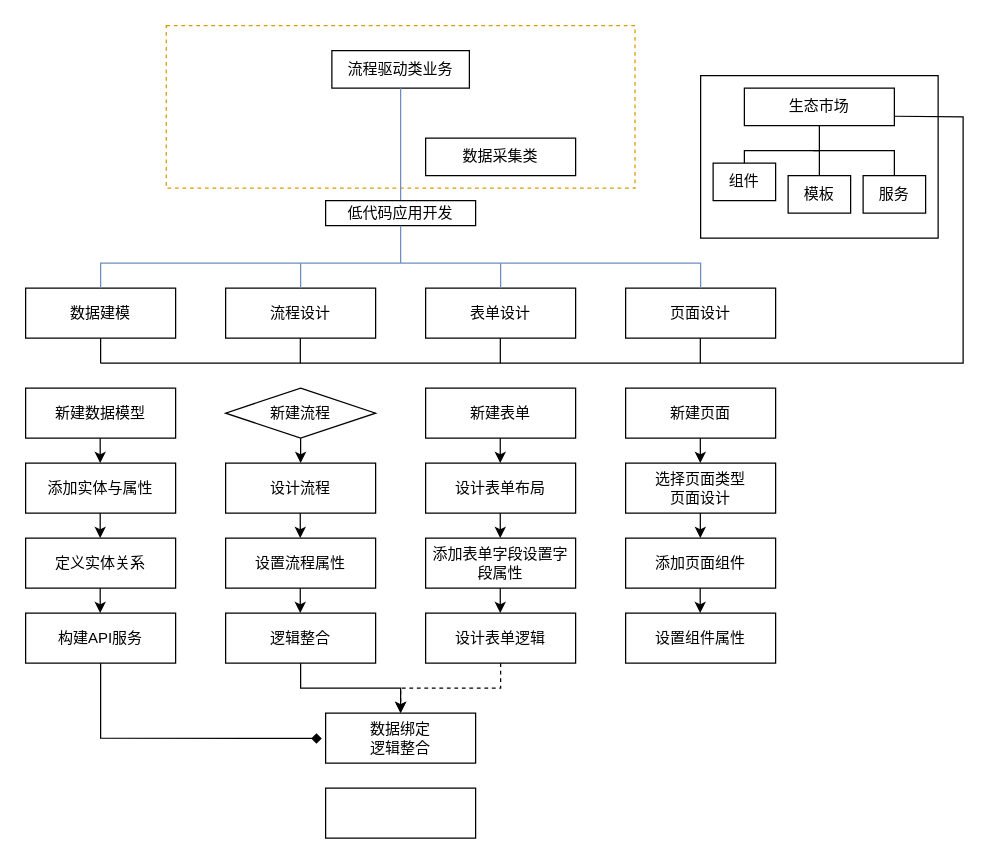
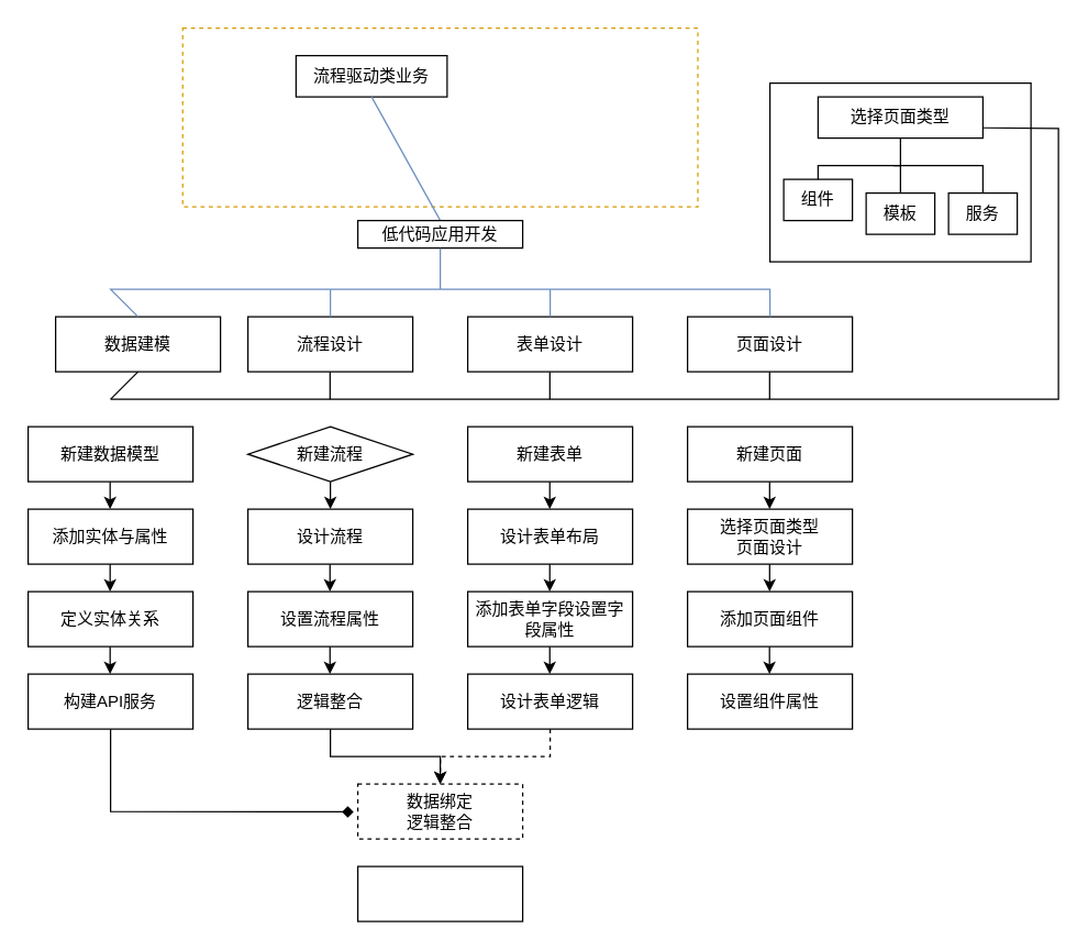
  <mxCell id="0" />
  <mxCell id="1" parent="0" />
  <mxCell id="2" value="" style="rounded=0;whiteSpace=wrap;html=1;fillColor=none;strokeColor=#d79b00;dashed=1;" vertex="1" parent="1"><mxGeometry x="132.5" y="20" width="375" height="130" as="geometry" /></mxCell>
- <mxCell id="3" value="流程驱动类业务" style="rounded=0;whiteSpace=wrap;html=1;" vertex="1" parent="1"><mxGeometry x="265" y="40" width="110" height="30" as="geometry" /></mxCell>
- <mxCell id="4" value="数据采集类" style="rounded=0;whiteSpace=wrap;html=1;" vertex="1" parent="1"><mxGeometry x="340" y="110" width="120" height="30" as="geometry" /></mxCell>
+ <mxCell id="3" value="流程驱动类业务" style="rounded=0;whiteSpace=wrap;html=1;" vertex="1" parent="1"><mxGeometry x="215" y="40" width="110" height="30" as="geometry" /></mxCell>
  <mxCell id="5" value="流程设计" style="rounded=0;whiteSpace=wrap;html=1;" vertex="1" parent="1"><mxGeometry x="180" y="230" width="120" height="40" as="geometry" /></mxCell>
  <mxCell id="6" value="表单设计" style="rounded=0;whiteSpace=wrap;html=1;" vertex="1" parent="1"><mxGeometry x="340" y="230" width="120" height="40" as="geometry" /></mxCell>
  <mxCell id="7" value="页面设计" style="rounded=0;whiteSpace=wrap;html=1;" vertex="1" parent="1"><mxGeometry x="500" y="230" width="120" height="40" as="geometry" /></mxCell>
- <mxCell id="8" value="数据建模" style="rounded=0;whiteSpace=wrap;html=1;" vertex="1" parent="1"><mxGeometry x="20" y="230" width="120" height="40" as="geometry" /></mxCell>
+ <mxCell id="8" value="数据建模" style="rounded=0;whiteSpace=wrap;html=1;" vertex="1" parent="1"><mxGeometry x="40" y="230" width="120" height="40" as="geometry" /></mxCell>
  <mxCell id="9" value="" style="endArrow=none;html=1;rounded=0;entryX=0.5;entryY=1;entryDx=0;entryDy=0;fillColor=#dae8fc;strokeColor=#6c8ebf;exitX=0.5;exitY=0;exitDx=0;exitDy=0;" edge="1" parent="1" source="47" target="3"><mxGeometry width="50" height="50" relative="1" as="geometry"><mxPoint x="320" y="140" as="sourcePoint" /><mxPoint x="500" y="100" as="targetPoint" /></mxGeometry></mxCell>
  <mxCell id="10" value="" style="endArrow=none;html=1;rounded=0;exitX=0.5;exitY=0;exitDx=0;exitDy=0;fillColor=#dae8fc;strokeColor=#6c8ebf;" edge="1" parent="1" source="8"><mxGeometry width="50" height="50" relative="1" as="geometry"><mxPoint x="450" y="250" as="sourcePoint" /><mxPoint x="320" y="210" as="targetPoint" /><Array as="points"><mxPoint x="80" y="210" /></Array></mxGeometry></mxCell>
  <mxCell id="11" value="" style="endArrow=none;html=1;rounded=0;exitX=0.5;exitY=0;exitDx=0;exitDy=0;fillColor=#dae8fc;strokeColor=#6c8ebf;" edge="1" parent="1" source="7"><mxGeometry width="50" height="50" relative="1" as="geometry"><mxPoint x="450" y="250" as="sourcePoint" /><mxPoint x="320" y="210" as="targetPoint" /><Array as="points"><mxPoint x="560" y="210" /></Array></mxGeometry></mxCell>
  <mxCell id="12" value="" style="endArrow=none;html=1;rounded=0;entryX=0.5;entryY=0;entryDx=0;entryDy=0;fillColor=#dae8fc;strokeColor=#6c8ebf;" edge="1" parent="1" target="5"><mxGeometry width="50" height="50" relative="1" as="geometry"><mxPoint x="240" y="210" as="sourcePoint" /><mxPoint x="500" y="200" as="targetPoint" /></mxGeometry></mxCell>
  <mxCell id="13" value="" style="endArrow=none;html=1;rounded=0;fillColor=#dae8fc;strokeColor=#6c8ebf;" edge="1" parent="1" target="6"><mxGeometry width="50" height="50" relative="1" as="geometry"><mxPoint x="400" y="210" as="sourcePoint" /><mxPoint x="399.5" y="160" as="targetPoint" /></mxGeometry></mxCell>
  <mxCell id="14" value="新建流程" style="rhombus;whiteSpace=wrap;html=1;" vertex="1" parent="1"><mxGeometry x="180" y="310" width="120" height="40" as="geometry" /></mxCell>
  <mxCell id="15" value="设计流程" style="rounded=0;whiteSpace=wrap;html=1;" vertex="1" parent="1"><mxGeometry x="180" y="370" width="120" height="40" as="geometry" /></mxCell>
  <mxCell id="16" value="新建表单" style="rounded=0;whiteSpace=wrap;html=1;" vertex="1" parent="1"><mxGeometry x="340" y="310" width="120" height="40" as="geometry" /></mxCell>
  <mxCell id="17" value="设计表单布局" style="rounded=0;whiteSpace=wrap;html=1;" vertex="1" parent="1"><mxGeometry x="340" y="370" width="120" height="40" as="geometry" /></mxCell>
  <mxCell id="18" value="新建页面" style="rounded=0;whiteSpace=wrap;html=1;" vertex="1" parent="1"><mxGeometry x="500" y="310" width="120" height="40" as="geometry" /></mxCell>
  <mxCell id="19" value="选择页面类型&lt;div&gt;页面设计&lt;/div&gt;" style="rounded=0;whiteSpace=wrap;html=1;" vertex="1" parent="1"><mxGeometry x="500" y="370" width="120" height="40" as="geometry" /></mxCell>
  <mxCell id="20" value="新建数据模型" style="rounded=0;whiteSpace=wrap;html=1;" vertex="1" parent="1"><mxGeometry x="20" y="310" width="120" height="40" as="geometry" /></mxCell>
  <mxCell id="21" value="添加实体与属性" style="rounded=0;whiteSpace=wrap;html=1;" vertex="1" parent="1"><mxGeometry x="20" y="370" width="120" height="40" as="geometry" /></mxCell>
  <mxCell id="22" value="设置流程属性" style="rounded=0;whiteSpace=wrap;html=1;" vertex="1" parent="1"><mxGeometry x="180" y="430" width="120" height="40" as="geometry" /></mxCell>
  <mxCell id="23" value="添加表单字段设置字段属性" style="rounded=0;whiteSpace=wrap;html=1;" vertex="1" parent="1"><mxGeometry x="340" y="430" width="120" height="40" as="geometry" /></mxCell>
  <mxCell id="24" value="添加页面组件" style="rounded=0;whiteSpace=wrap;html=1;" vertex="1" parent="1"><mxGeometry x="500" y="430" width="120" height="40" as="geometry" /></mxCell>
  <mxCell id="25" value="定义实体关系" style="rounded=0;whiteSpace=wrap;html=1;" vertex="1" parent="1"><mxGeometry x="20" y="430" width="120" height="40" as="geometry" /></mxCell>
  <mxCell id="26" value="逻辑整合" style="rounded=0;whiteSpace=wrap;html=1;" vertex="1" parent="1"><mxGeometry x="180" y="490" width="120" height="40" as="geometry" /></mxCell>
  <mxCell id="27" value="设计表单逻辑" style="rounded=0;whiteSpace=wrap;html=1;" vertex="1" parent="1"><mxGeometry x="340" y="490" width="120" height="40" as="geometry" /></mxCell>
  <mxCell id="28" value="设置组件属性" style="rounded=0;whiteSpace=wrap;html=1;" vertex="1" parent="1"><mxGeometry x="500" y="490" width="120" height="40" as="geometry" /></mxCell>
  <mxCell id="29" value="构建API服务" style="rounded=0;whiteSpace=wrap;html=1;" vertex="1" parent="1"><mxGeometry x="20" y="490" width="120" height="40" as="geometry" /></mxCell>
  <mxCell id="30" value="" style="endArrow=classic;html=1;rounded=0;exitX=0.5;exitY=1;exitDx=0;exitDy=0;entryX=0.5;entryY=0;entryDx=0;entryDy=0;" edge="1" parent="1" source="14" target="15"><mxGeometry width="50" height="50" relative="1" as="geometry"><mxPoint x="370" y="430" as="sourcePoint" /><mxPoint x="420" y="380" as="targetPoint" /></mxGeometry></mxCell>
  <mxCell id="31" value="" style="endArrow=classic;html=1;rounded=0;exitX=0.5;exitY=1;exitDx=0;exitDy=0;entryX=0.5;entryY=0;entryDx=0;entryDy=0;" edge="1" parent="1"><mxGeometry width="50" height="50" relative="1" as="geometry"><mxPoint x="239.71" y="410" as="sourcePoint" /><mxPoint x="239.71" y="430" as="targetPoint" /></mxGeometry></mxCell>
  <mxCell id="32" value="" style="endArrow=classic;html=1;rounded=0;exitX=0.5;exitY=1;exitDx=0;exitDy=0;entryX=0.5;entryY=0;entryDx=0;entryDy=0;" edge="1" parent="1"><mxGeometry width="50" height="50" relative="1" as="geometry"><mxPoint x="239.71" y="470" as="sourcePoint" /><mxPoint x="239.71" y="490" as="targetPoint" /></mxGeometry></mxCell>
  <mxCell id="33" value="" style="endArrow=classic;html=1;rounded=0;exitX=0.5;exitY=1;exitDx=0;exitDy=0;entryX=0.5;entryY=0;entryDx=0;entryDy=0;" edge="1" parent="1"><mxGeometry width="50" height="50" relative="1" as="geometry"><mxPoint x="399.71" y="350" as="sourcePoint" /><mxPoint x="399.71" y="370" as="targetPoint" /></mxGeometry></mxCell>
  <mxCell id="34" value="" style="endArrow=classic;html=1;rounded=0;exitX=0.5;exitY=1;exitDx=0;exitDy=0;entryX=0.5;entryY=0;entryDx=0;entryDy=0;" edge="1" parent="1"><mxGeometry width="50" height="50" relative="1" as="geometry"><mxPoint x="399.71" y="410" as="sourcePoint" /><mxPoint x="399.71" y="430" as="targetPoint" /></mxGeometry></mxCell>
  <mxCell id="35" value="" style="endArrow=classic;html=1;rounded=0;exitX=0.5;exitY=1;exitDx=0;exitDy=0;entryX=0.5;entryY=0;entryDx=0;entryDy=0;" edge="1" parent="1"><mxGeometry width="50" height="50" relative="1" as="geometry"><mxPoint x="399.71" y="470" as="sourcePoint" /><mxPoint x="399.71" y="490" as="targetPoint" /></mxGeometry></mxCell>
  <mxCell id="36" value="" style="endArrow=classic;html=1;rounded=0;exitX=0.5;exitY=1;exitDx=0;exitDy=0;entryX=0.5;entryY=0;entryDx=0;entryDy=0;" edge="1" parent="1"><mxGeometry width="50" height="50" relative="1" as="geometry"><mxPoint x="559.76" y="350" as="sourcePoint" /><mxPoint x="559.76" y="370" as="targetPoint" /></mxGeometry></mxCell>
  <mxCell id="37" value="" style="endArrow=classic;html=1;rounded=0;exitX=0.5;exitY=1;exitDx=0;exitDy=0;entryX=0.5;entryY=0;entryDx=0;entryDy=0;" edge="1" parent="1"><mxGeometry width="50" height="50" relative="1" as="geometry"><mxPoint x="559.76" y="410" as="sourcePoint" /><mxPoint x="559.76" y="430" as="targetPoint" /></mxGeometry></mxCell>
  <mxCell id="38" value="" style="endArrow=classic;html=1;rounded=0;exitX=0.5;exitY=1;exitDx=0;exitDy=0;entryX=0.5;entryY=0;entryDx=0;entryDy=0;" edge="1" parent="1"><mxGeometry width="50" height="50" relative="1" as="geometry"><mxPoint x="559.66" y="470" as="sourcePoint" /><mxPoint x="559.66" y="490" as="targetPoint" /></mxGeometry></mxCell>
  <mxCell id="39" value="" style="endArrow=classic;html=1;rounded=0;exitX=0.5;exitY=1;exitDx=0;exitDy=0;entryX=0.5;entryY=0;entryDx=0;entryDy=0;" edge="1" parent="1"><mxGeometry width="50" height="50" relative="1" as="geometry"><mxPoint x="79.66" y="350" as="sourcePoint" /><mxPoint x="79.66" y="370" as="targetPoint" /></mxGeometry></mxCell>
  <mxCell id="40" value="" style="endArrow=classic;html=1;rounded=0;exitX=0.5;exitY=1;exitDx=0;exitDy=0;entryX=0.5;entryY=0;entryDx=0;entryDy=0;" edge="1" parent="1"><mxGeometry width="50" height="50" relative="1" as="geometry"><mxPoint x="79.66" y="410" as="sourcePoint" /><mxPoint x="79.66" y="430" as="targetPoint" /></mxGeometry></mxCell>
  <mxCell id="41" value="" style="endArrow=classic;html=1;rounded=0;exitX=0.5;exitY=1;exitDx=0;exitDy=0;entryX=0.5;entryY=0;entryDx=0;entryDy=0;" edge="1" parent="1"><mxGeometry width="50" height="50" relative="1" as="geometry"><mxPoint x="79.66" y="470" as="sourcePoint" /><mxPoint x="79.66" y="490" as="targetPoint" /></mxGeometry></mxCell>
  <mxCell id="42" value="" style="rounded=0;whiteSpace=wrap;html=1;fillColor=none;" vertex="1" parent="1"><mxGeometry x="560" y="60" width="190" height="130" as="geometry" /></mxCell>
- <mxCell id="43" value="生态市场" style="rounded=0;whiteSpace=wrap;html=1;" vertex="1" parent="1"><mxGeometry x="595" y="70" width="120" height="30" as="geometry" /></mxCell>
+ <mxCell id="43" value="选择页面类型" style="rounded=0;whiteSpace=wrap;html=1;" vertex="1" parent="1"><mxGeometry x="595" y="70" width="120" height="30" as="geometry" /></mxCell>
  <mxCell id="44" value="组件" style="rounded=0;whiteSpace=wrap;html=1;" vertex="1" parent="1"><mxGeometry x="570" y="130" width="50" height="30" as="geometry" /></mxCell>
  <mxCell id="45" value="模板" style="rounded=0;whiteSpace=wrap;html=1;" vertex="1" parent="1"><mxGeometry x="630" y="140" width="50" height="30" as="geometry" /></mxCell>
  <mxCell id="46" value="服务" style="rounded=0;whiteSpace=wrap;html=1;" vertex="1" parent="1"><mxGeometry x="690" y="140" width="50" height="30" as="geometry" /></mxCell>
  <mxCell id="47" value="低代码应用开发" style="rounded=0;whiteSpace=wrap;html=1;" vertex="1" parent="1"><mxGeometry x="260" y="160" width="120" height="20" as="geometry" /></mxCell>
  <mxCell id="48" value="" style="endArrow=none;html=1;rounded=0;entryX=0.5;entryY=1;entryDx=0;entryDy=0;fillColor=#dae8fc;strokeColor=#6c8ebf;" edge="1" parent="1" target="47"><mxGeometry width="50" height="50" relative="1" as="geometry"><mxPoint x="320" y="210" as="sourcePoint" /><mxPoint x="330" y="40" as="targetPoint" /></mxGeometry></mxCell>
  <mxCell id="49" value="" style="endArrow=none;html=1;rounded=0;exitX=0.5;exitY=0;exitDx=0;exitDy=0;entryX=0.5;entryY=1;entryDx=0;entryDy=0;" edge="1" parent="1" source="44" target="43"><mxGeometry width="50" height="50" relative="1" as="geometry"><mxPoint x="630" y="220" as="sourcePoint" /><mxPoint x="680" y="170" as="targetPoint" /><Array as="points"><mxPoint x="595" y="120" /><mxPoint x="655" y="120" /></Array></mxGeometry></mxCell>
  <mxCell id="50" value="" style="endArrow=none;html=1;rounded=0;entryX=0.5;entryY=0;entryDx=0;entryDy=0;" edge="1" parent="1" target="45"><mxGeometry width="50" height="50" relative="1" as="geometry"><mxPoint x="655" y="120" as="sourcePoint" /><mxPoint x="680" y="190" as="targetPoint" /></mxGeometry></mxCell>
  <mxCell id="51" value="" style="endArrow=none;html=1;rounded=0;entryX=0.5;entryY=0;entryDx=0;entryDy=0;" edge="1" parent="1" target="46"><mxGeometry width="50" height="50" relative="1" as="geometry"><mxPoint x="650" y="120" as="sourcePoint" /><mxPoint x="690" y="170" as="targetPoint" /><Array as="points"><mxPoint x="715" y="120" /></Array></mxGeometry></mxCell>
  <mxCell id="52" value="" style="endArrow=none;html=1;rounded=0;entryX=1;entryY=0.75;entryDx=0;entryDy=0;" edge="1" parent="1" target="43"><mxGeometry width="50" height="50" relative="1" as="geometry"><mxPoint x="80" y="290" as="sourcePoint" /><mxPoint x="590" y="220" as="targetPoint" /><Array as="points"><mxPoint x="770" y="290" /><mxPoint x="770" y="170" /><mxPoint x="770" y="93" /></Array></mxGeometry></mxCell>
  <mxCell id="53" value="" style="endArrow=none;html=1;rounded=0;entryX=0.5;entryY=1;entryDx=0;entryDy=0;" edge="1" parent="1" target="8"><mxGeometry width="50" height="50" relative="1" as="geometry"><mxPoint x="80" y="290" as="sourcePoint" /><mxPoint x="350" y="240" as="targetPoint" /></mxGeometry></mxCell>
  <mxCell id="54" value="" style="endArrow=none;html=1;rounded=0;entryX=0.5;entryY=1;entryDx=0;entryDy=0;" edge="1" parent="1"><mxGeometry width="50" height="50" relative="1" as="geometry"><mxPoint x="239.76" y="290" as="sourcePoint" /><mxPoint x="239.76" y="270" as="targetPoint" /></mxGeometry></mxCell>
  <mxCell id="55" value="" style="endArrow=none;html=1;rounded=0;entryX=0.5;entryY=1;entryDx=0;entryDy=0;" edge="1" parent="1"><mxGeometry width="50" height="50" relative="1" as="geometry"><mxPoint x="399.76" y="290" as="sourcePoint" /><mxPoint x="399.76" y="270" as="targetPoint" /></mxGeometry></mxCell>
  <mxCell id="56" value="" style="endArrow=none;html=1;rounded=0;entryX=0.5;entryY=1;entryDx=0;entryDy=0;" edge="1" parent="1"><mxGeometry width="50" height="50" relative="1" as="geometry"><mxPoint x="559.76" y="290" as="sourcePoint" /><mxPoint x="559.76" y="270" as="targetPoint" /></mxGeometry></mxCell>
- <mxCell id="57" value="数据绑定&lt;div&gt;逻辑整合&lt;/div&gt;" style="rounded=0;whiteSpace=wrap;html=1;" vertex="1" parent="1"><mxGeometry x="260" y="570" width="120" height="40" as="geometry" /></mxCell>
+ <mxCell id="57" value="数据绑定&lt;div&gt;逻辑整合&lt;/div&gt;" style="rounded=0;whiteSpace=wrap;html=1;dashed=1;" vertex="1" parent="1"><mxGeometry x="260" y="570" width="120" height="40" as="geometry" /></mxCell>
  <mxCell id="58" value="" style="rounded=0;whiteSpace=wrap;html=1;" vertex="1" parent="1"><mxGeometry x="260" y="630" width="120" height="40" as="geometry" /></mxCell>
  <mxCell id="59" value="" style="endArrow=diamond;html=1;rounded=0;exitX=0.5;exitY=1;exitDx=0;exitDy=0;entryX=-0.026;entryY=0.507;entryDx=0;entryDy=0;entryPerimeter=0;" edge="1" parent="1" source="29" target="57"><mxGeometry width="50" height="50" relative="1" as="geometry"><mxPoint x="370" y="580" as="sourcePoint" /><mxPoint x="420" y="530" as="targetPoint" /><Array as="points"><mxPoint x="80" y="590" /></Array></mxGeometry></mxCell>
  <mxCell id="60" value="" style="endArrow=classic;html=1;rounded=0;exitX=0.5;exitY=1;exitDx=0;exitDy=0;entryX=0.5;entryY=0;entryDx=0;entryDy=0;" edge="1" parent="1" source="26" target="57"><mxGeometry width="50" height="50" relative="1" as="geometry"><mxPoint x="360" y="580" as="sourcePoint" /><mxPoint x="410" y="530" as="targetPoint" /><Array as="points"><mxPoint x="240" y="550" /><mxPoint x="320" y="550" /></Array></mxGeometry></mxCell>
  <mxCell id="61" value="" style="endArrow=classic;html=1;rounded=0;entryX=0.5;entryY=0;entryDx=0;entryDy=0;exitX=0.5;exitY=1;exitDx=0;exitDy=0;dashed=1;" edge="1" parent="1" source="27" target="57"><mxGeometry width="50" height="50" relative="1" as="geometry"><mxPoint x="360" y="580" as="sourcePoint" /><mxPoint x="410" y="530" as="targetPoint" /><Array as="points"><mxPoint x="400" y="550" /><mxPoint x="320" y="550" /></Array></mxGeometry></mxCell>
